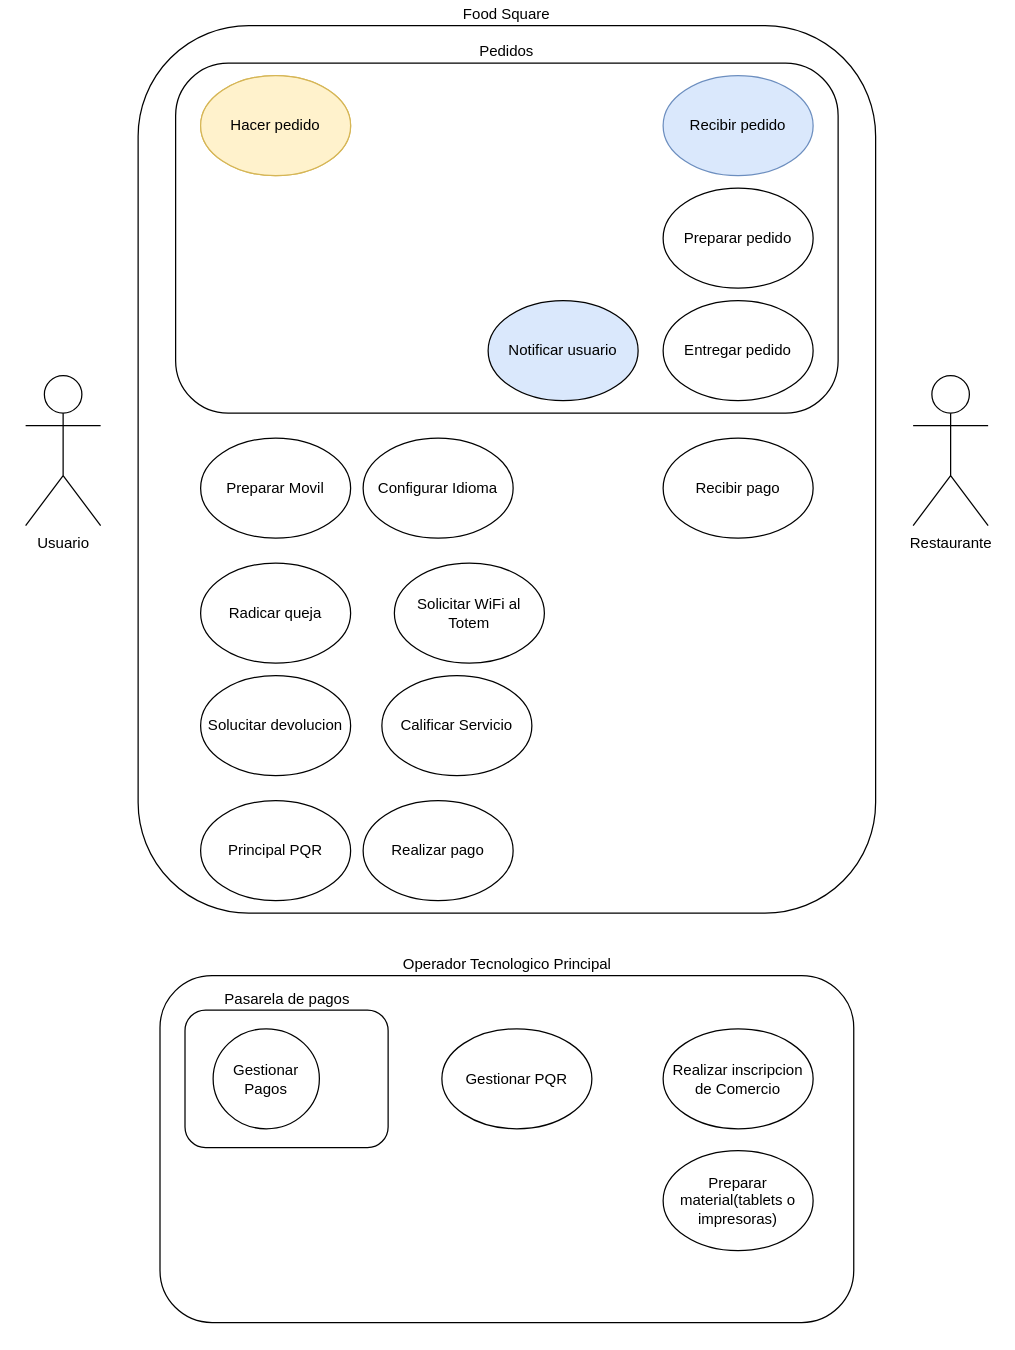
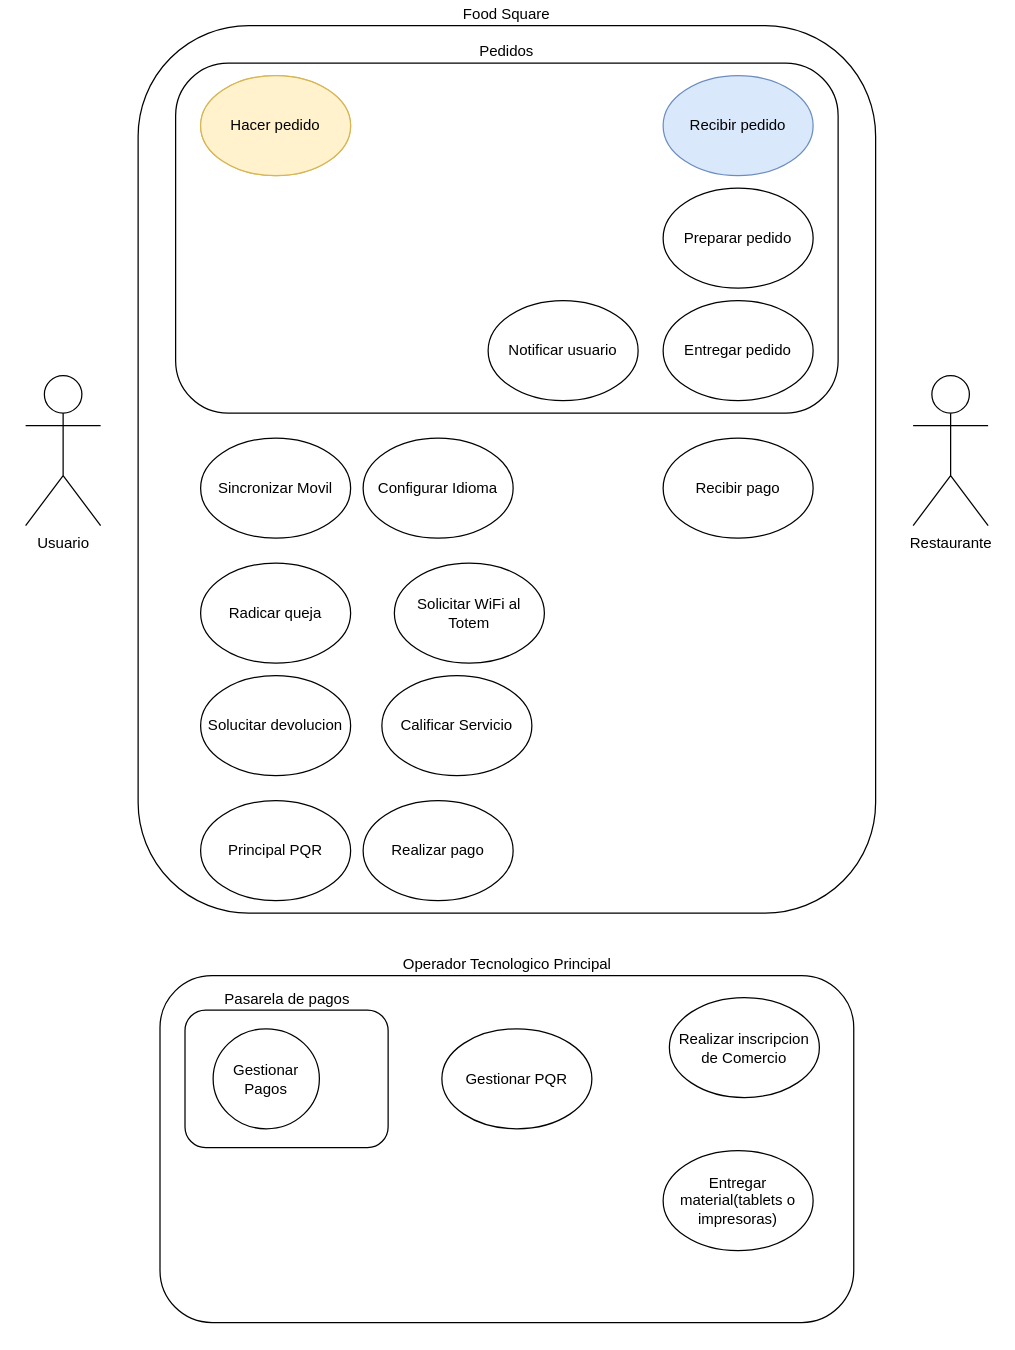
  <mxCell id="0" />
  <mxCell id="1" parent="0" />
  <mxCell id="2" value="Food Square" style="rounded=1;whiteSpace=wrap;html=1;labelPosition=center;verticalLabelPosition=top;align=center;verticalAlign=bottom;" parent="1" vertex="1"><mxGeometry x="110" y="20" width="590" height="710" as="geometry" /></mxCell>
  <mxCell id="3" value="Pedidos" style="rounded=1;whiteSpace=wrap;html=1;labelPosition=center;verticalLabelPosition=top;align=center;verticalAlign=bottom;" parent="1" vertex="1"><mxGeometry x="140" y="50" width="530" height="280" as="geometry" /></mxCell>
  <mxCell id="4" value="Usuario" style="shape=umlActor;verticalLabelPosition=bottom;verticalAlign=top;html=1;outlineConnect=0;" parent="1" vertex="1"><mxGeometry x="20" y="300" width="60" height="120" as="geometry" /></mxCell>
  <mxCell id="5" value="Restaurante" style="shape=umlActor;verticalLabelPosition=bottom;verticalAlign=top;html=1;outlineConnect=0;" parent="1" vertex="1"><mxGeometry x="730" y="300" width="60" height="120" as="geometry" /></mxCell>
  <mxCell id="6" value="Hacer pedido" style="ellipse;whiteSpace=wrap;html=1;fillColor=#fff2cc;strokeColor=#d6b656;" parent="1" vertex="1"><mxGeometry x="160" y="60" width="120" height="80" as="geometry" /></mxCell>
  <mxCell id="7" value="Recibir pedido" style="ellipse;whiteSpace=wrap;html=1;fillColor=#dae8fc;strokeColor=#6c8ebf;" parent="1" vertex="1"><mxGeometry x="530" y="60" width="120" height="80" as="geometry" /></mxCell>
  <mxCell id="8" value="Realizar pago" style="ellipse;whiteSpace=wrap;html=1;" parent="1" vertex="1"><mxGeometry x="290" y="640" width="120" height="80" as="geometry" /></mxCell>
  <mxCell id="9" value="Preparar pedido" style="ellipse;whiteSpace=wrap;html=1;" parent="1" vertex="1"><mxGeometry x="530" y="150" width="120" height="80" as="geometry" /></mxCell>
  <mxCell id="10" value="Entregar pedido" style="ellipse;whiteSpace=wrap;html=1;" parent="1" vertex="1"><mxGeometry x="530" y="240" width="120" height="80" as="geometry" /></mxCell>
  <mxCell id="11" value="Recibir pago" style="ellipse;whiteSpace=wrap;html=1;" parent="1" vertex="1"><mxGeometry x="530" y="350" width="120" height="80" as="geometry" /></mxCell>
  <mxCell id="12" value="Operador Tecnologico Principal" style="rounded=1;whiteSpace=wrap;html=1;labelPosition=center;verticalLabelPosition=top;align=center;verticalAlign=bottom;" parent="1" vertex="1"><mxGeometry x="127.5" y="780" width="555" height="277.5" as="geometry" /></mxCell>
  <mxCell id="13" value="Radicar queja" style="ellipse;whiteSpace=wrap;html=1;" parent="1" vertex="1"><mxGeometry x="160" y="450" width="120" height="80" as="geometry" /></mxCell>
  <mxCell id="14" value="Solucitar devolucion" style="ellipse;whiteSpace=wrap;html=1;" parent="1" vertex="1"><mxGeometry x="160" y="540" width="120" height="80" as="geometry" /></mxCell>
- <mxCell id="15" value="Preparar Movil" style="ellipse;whiteSpace=wrap;html=1;" parent="1" vertex="1"><mxGeometry x="160" y="350" width="120" height="80" as="geometry" /></mxCell>
- <mxCell id="16" value="Notificar usuario" style="ellipse;whiteSpace=wrap;html=1;fillColor=#dae8fc;" parent="1" vertex="1"><mxGeometry x="390" y="240" width="120" height="80" as="geometry" /></mxCell>
+ <mxCell id="15" value="Sincronizar Movil" style="ellipse;whiteSpace=wrap;html=1;" parent="1" vertex="1"><mxGeometry x="160" y="350" width="120" height="80" as="geometry" /></mxCell>
+ <mxCell id="16" value="Notificar usuario" style="ellipse;whiteSpace=wrap;html=1;" parent="1" vertex="1"><mxGeometry x="390" y="240" width="120" height="80" as="geometry" /></mxCell>
  <mxCell id="17" value="Pasarela de pagos" style="rounded=1;whiteSpace=wrap;html=1;labelPosition=center;verticalLabelPosition=top;align=center;verticalAlign=bottom;" parent="1" vertex="1"><mxGeometry x="147.5" y="807.5" width="162.5" height="110" as="geometry" /></mxCell>
  <mxCell id="18" value="Calificar Servicio" style="ellipse;whiteSpace=wrap;html=1;" parent="1" vertex="1"><mxGeometry x="305" y="540" width="120" height="80" as="geometry" /></mxCell>
  <mxCell id="19" value="Principal PQR" style="ellipse;whiteSpace=wrap;html=1;" parent="1" vertex="1"><mxGeometry x="160" y="640" width="120" height="80" as="geometry" /></mxCell>
  <mxCell id="20" value="Configurar Idioma" style="ellipse;whiteSpace=wrap;html=1;" parent="1" vertex="1"><mxGeometry x="290" y="350" width="120" height="80" as="geometry" /></mxCell>
  <mxCell id="21" value="Solicitar WiFi al Totem" style="ellipse;whiteSpace=wrap;html=1;" parent="1" vertex="1"><mxGeometry x="315" y="450" width="120" height="80" as="geometry" /></mxCell>
  <mxCell id="22" value="Gestionar Pagos" style="ellipse;whiteSpace=wrap;html=1;" parent="1" vertex="1"><mxGeometry x="170" y="822.5" width="85" height="80" as="geometry" /></mxCell>
- <mxCell id="23" value="Realizar inscripcion de Comercio" style="ellipse;whiteSpace=wrap;html=1;" parent="1" vertex="1"><mxGeometry x="530" y="822.5" width="120" height="80" as="geometry" /></mxCell>
+ <mxCell id="23" value="Realizar inscripcion de Comercio" style="ellipse;whiteSpace=wrap;html=1;" parent="1" vertex="1"><mxGeometry x="535" y="797.5" width="120" height="80" as="geometry" /></mxCell>
  <mxCell id="24" value="Gestionar PQR" style="ellipse;whiteSpace=wrap;html=1;" parent="1" vertex="1"><mxGeometry x="353" y="822.5" width="120" height="80" as="geometry" /></mxCell>
- <mxCell id="25" value="Preparar material(tablets o impresoras)" style="ellipse;whiteSpace=wrap;html=1;" vertex="1" parent="1"><mxGeometry x="530" y="920" width="120" height="80" as="geometry" /></mxCell>
+ <mxCell id="25" value="Entregar material(tablets o impresoras)" style="ellipse;whiteSpace=wrap;html=1;" vertex="1" parent="1"><mxGeometry x="530" y="920" width="120" height="80" as="geometry" /></mxCell>
  <mxCell id="26" value="Hacer pedido" style="ellipse;whiteSpace=wrap;html=1;fillColor=#fff2cc;strokeColor=#d6b656;" vertex="1" parent="1"><mxGeometry x="160" y="60" width="120" height="80" as="geometry" /></mxCell>
